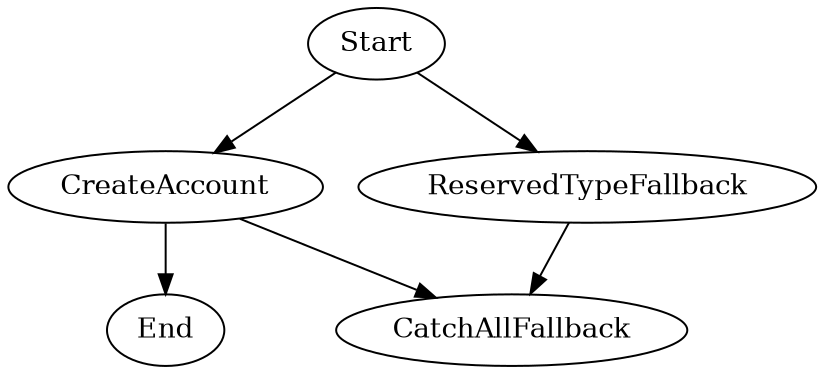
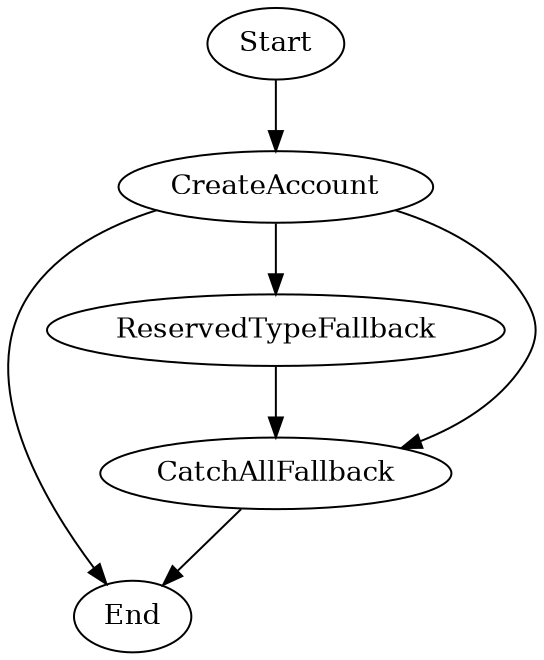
  digraph {
    Start
    CreateAccount
    End
    ReservedTypeFallback
    CatchAllFallback
    Start -> CreateAccount
    CreateAccount -> End
-   Start -> ReservedTypeFallback
+   CreateAccount -> ReservedTypeFallback
    CreateAccount -> CatchAllFallback
    ReservedTypeFallback -> CatchAllFallback
+   CatchAllFallback -> End
  }
